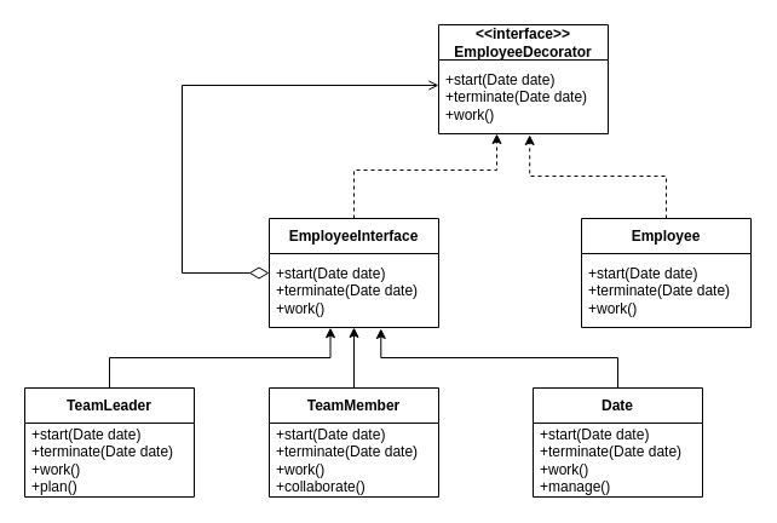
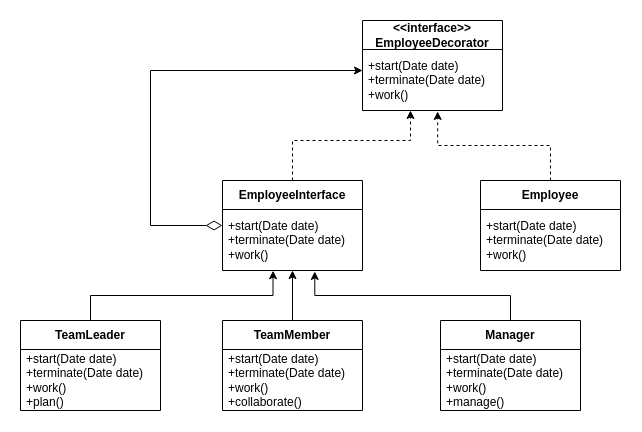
  <mxCell id="0" />
  <mxCell id="1" parent="0" />
  <mxCell id="2" value="&amp;lt;&amp;lt;interface&amp;gt;&amp;gt;&lt;br&gt;EmployeeDecorator" style="swimlane;fontStyle=1;align=center;verticalAlign=middle;childLayout=stackLayout;horizontal=1;startSize=29;horizontalStack=0;resizeParent=1;resizeParentMax=0;resizeLast=0;collapsible=0;marginBottom=0;html=1;whiteSpace=wrap;" vertex="1" parent="1"><mxGeometry x="362" y="20" width="140" height="90" as="geometry" /></mxCell>
  <mxCell id="3" value="+start(Date date)&lt;br&gt;+terminate(Date date)&lt;br&gt;+work()" style="text;html=1;strokeColor=none;fillColor=none;align=left;verticalAlign=middle;spacingLeft=4;spacingRight=4;overflow=hidden;rotatable=0;points=[[0,0.5],[1,0.5]];portConstraint=eastwest;whiteSpace=wrap;" vertex="1" parent="2"><mxGeometry y="29" width="140" height="61" as="geometry" /></mxCell>
  <mxCell id="4" style="edgeStyle=orthogonalEdgeStyle;rounded=0;orthogonalLoop=1;jettySize=auto;html=1;dashed=1;" edge="1" parent="1" source="6" target="3"><mxGeometry relative="1" as="geometry"><Array as="points"><mxPoint x="292" y="140" /><mxPoint x="410" y="140" /></Array></mxGeometry></mxCell>
- <mxCell id="5" style="edgeStyle=orthogonalEdgeStyle;rounded=0;orthogonalLoop=1;jettySize=auto;html=1;startArrow=diamondThin;startFill=0;startSize=14;endArrow=open;" edge="1" parent="1" source="6" target="2"><mxGeometry relative="1" as="geometry"><Array as="points"><mxPoint x="150" y="225" /><mxPoint x="150" y="70" /></Array></mxGeometry></mxCell>
+ <mxCell id="5" style="edgeStyle=orthogonalEdgeStyle;rounded=0;orthogonalLoop=1;jettySize=auto;html=1;startArrow=diamondThin;startFill=0;startSize=14;" edge="1" parent="1" source="6" target="2"><mxGeometry relative="1" as="geometry"><Array as="points"><mxPoint x="150" y="225" /><mxPoint x="150" y="70" /></Array></mxGeometry></mxCell>
  <mxCell id="6" value="EmployeeInterface" style="swimlane;fontStyle=1;align=center;verticalAlign=middle;childLayout=stackLayout;horizontal=1;startSize=29;horizontalStack=0;resizeParent=1;resizeParentMax=0;resizeLast=0;collapsible=0;marginBottom=0;html=1;whiteSpace=wrap;" vertex="1" parent="1"><mxGeometry x="222" y="180" width="140" height="90" as="geometry" /></mxCell>
  <mxCell id="7" value="+start(Date date)&lt;br&gt;+terminate(Date date)&lt;br&gt;+work()" style="text;html=1;strokeColor=none;fillColor=none;align=left;verticalAlign=middle;spacingLeft=4;spacingRight=4;overflow=hidden;rotatable=0;points=[[0,0.5],[1,0.5]];portConstraint=eastwest;whiteSpace=wrap;" vertex="1" parent="6"><mxGeometry y="29" width="140" height="61" as="geometry" /></mxCell>
  <mxCell id="8" style="edgeStyle=orthogonalEdgeStyle;rounded=0;orthogonalLoop=1;jettySize=auto;html=1;entryX=0.537;entryY=1.016;entryDx=0;entryDy=0;entryPerimeter=0;dashed=1;" edge="1" parent="1" source="9" target="3"><mxGeometry relative="1" as="geometry" /></mxCell>
  <mxCell id="9" value="Employee" style="swimlane;fontStyle=1;align=center;verticalAlign=middle;childLayout=stackLayout;horizontal=1;startSize=29;horizontalStack=0;resizeParent=1;resizeParentMax=0;resizeLast=0;collapsible=0;marginBottom=0;html=1;whiteSpace=wrap;" vertex="1" parent="1"><mxGeometry x="480" y="180" width="140" height="90" as="geometry" /></mxCell>
  <mxCell id="10" value="+start(Date date)&lt;br&gt;+terminate(Date date)&lt;br&gt;+work()" style="text;html=1;strokeColor=none;fillColor=none;align=left;verticalAlign=middle;spacingLeft=4;spacingRight=4;overflow=hidden;rotatable=0;points=[[0,0.5],[1,0.5]];portConstraint=eastwest;whiteSpace=wrap;" vertex="1" parent="9"><mxGeometry y="29" width="140" height="61" as="geometry" /></mxCell>
  <mxCell id="11" style="edgeStyle=orthogonalEdgeStyle;rounded=0;orthogonalLoop=1;jettySize=auto;html=1;entryX=0.5;entryY=1;entryDx=0;entryDy=0;entryPerimeter=0;" edge="1" parent="1" source="12" target="7"><mxGeometry relative="1" as="geometry" /></mxCell>
  <mxCell id="12" value="TeamMember" style="swimlane;fontStyle=1;align=center;verticalAlign=middle;childLayout=stackLayout;horizontal=1;startSize=29;horizontalStack=0;resizeParent=1;resizeParentMax=0;resizeLast=0;collapsible=0;marginBottom=0;html=1;whiteSpace=wrap;" vertex="1" parent="1"><mxGeometry x="222" y="320" width="140" height="90" as="geometry" /></mxCell>
  <mxCell id="13" value="+start(Date date)&lt;br&gt;+terminate(Date date)&lt;br&gt;+work()&lt;br&gt;+collaborate()" style="text;html=1;strokeColor=none;fillColor=none;align=left;verticalAlign=middle;spacingLeft=4;spacingRight=4;overflow=hidden;rotatable=0;points=[[0,0.5],[1,0.5]];portConstraint=eastwest;whiteSpace=wrap;" vertex="1" parent="12"><mxGeometry y="29" width="140" height="61" as="geometry" /></mxCell>
  <mxCell id="14" style="edgeStyle=orthogonalEdgeStyle;rounded=0;orthogonalLoop=1;jettySize=auto;html=1;entryX=0.361;entryY=1.003;entryDx=0;entryDy=0;entryPerimeter=0;" edge="1" parent="1" source="15" target="7"><mxGeometry relative="1" as="geometry" /></mxCell>
  <mxCell id="15" value="TeamLeader" style="swimlane;fontStyle=1;align=center;verticalAlign=middle;childLayout=stackLayout;horizontal=1;startSize=29;horizontalStack=0;resizeParent=1;resizeParentMax=0;resizeLast=0;collapsible=0;marginBottom=0;html=1;whiteSpace=wrap;" vertex="1" parent="1"><mxGeometry x="20" y="320" width="140" height="90" as="geometry" /></mxCell>
  <mxCell id="16" value="+start(Date date)&lt;br&gt;+terminate(Date date)&lt;br&gt;+work()&lt;br&gt;+plan()" style="text;html=1;strokeColor=none;fillColor=none;align=left;verticalAlign=middle;spacingLeft=4;spacingRight=4;overflow=hidden;rotatable=0;points=[[0,0.5],[1,0.5]];portConstraint=eastwest;whiteSpace=wrap;" vertex="1" parent="15"><mxGeometry y="29" width="140" height="61" as="geometry" /></mxCell>
  <mxCell id="17" style="edgeStyle=orthogonalEdgeStyle;rounded=0;orthogonalLoop=1;jettySize=auto;html=1;entryX=0.659;entryY=1.016;entryDx=0;entryDy=0;entryPerimeter=0;" edge="1" parent="1" source="18" target="7"><mxGeometry relative="1" as="geometry" /></mxCell>
- <mxCell id="18" value="Date" style="swimlane;fontStyle=1;align=center;verticalAlign=middle;childLayout=stackLayout;horizontal=1;startSize=29;horizontalStack=0;resizeParent=1;resizeParentMax=0;resizeLast=0;collapsible=0;marginBottom=0;html=1;whiteSpace=wrap;" vertex="1" parent="1"><mxGeometry x="440" y="320" width="140" height="90" as="geometry" /></mxCell>
+ <mxCell id="18" value="Manager" style="swimlane;fontStyle=1;align=center;verticalAlign=middle;childLayout=stackLayout;horizontal=1;startSize=29;horizontalStack=0;resizeParent=1;resizeParentMax=0;resizeLast=0;collapsible=0;marginBottom=0;html=1;whiteSpace=wrap;" vertex="1" parent="1"><mxGeometry x="440" y="320" width="140" height="90" as="geometry" /></mxCell>
  <mxCell id="19" value="+start(Date date)&lt;br&gt;+terminate(Date date)&lt;br&gt;+work()&lt;br&gt;+manage()" style="text;html=1;strokeColor=none;fillColor=none;align=left;verticalAlign=middle;spacingLeft=4;spacingRight=4;overflow=hidden;rotatable=0;points=[[0,0.5],[1,0.5]];portConstraint=eastwest;whiteSpace=wrap;" vertex="1" parent="18"><mxGeometry y="29" width="140" height="61" as="geometry" /></mxCell>
